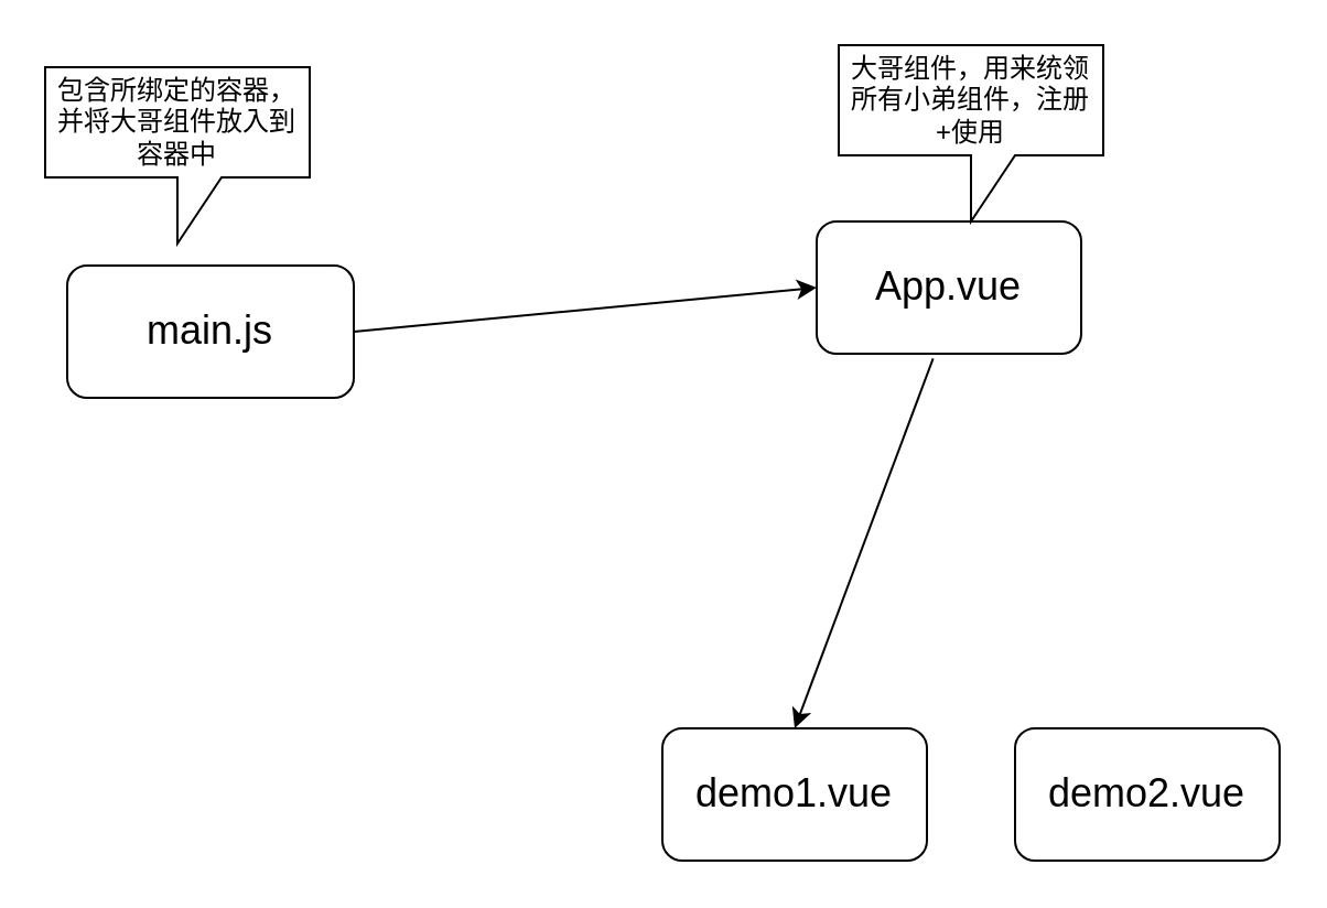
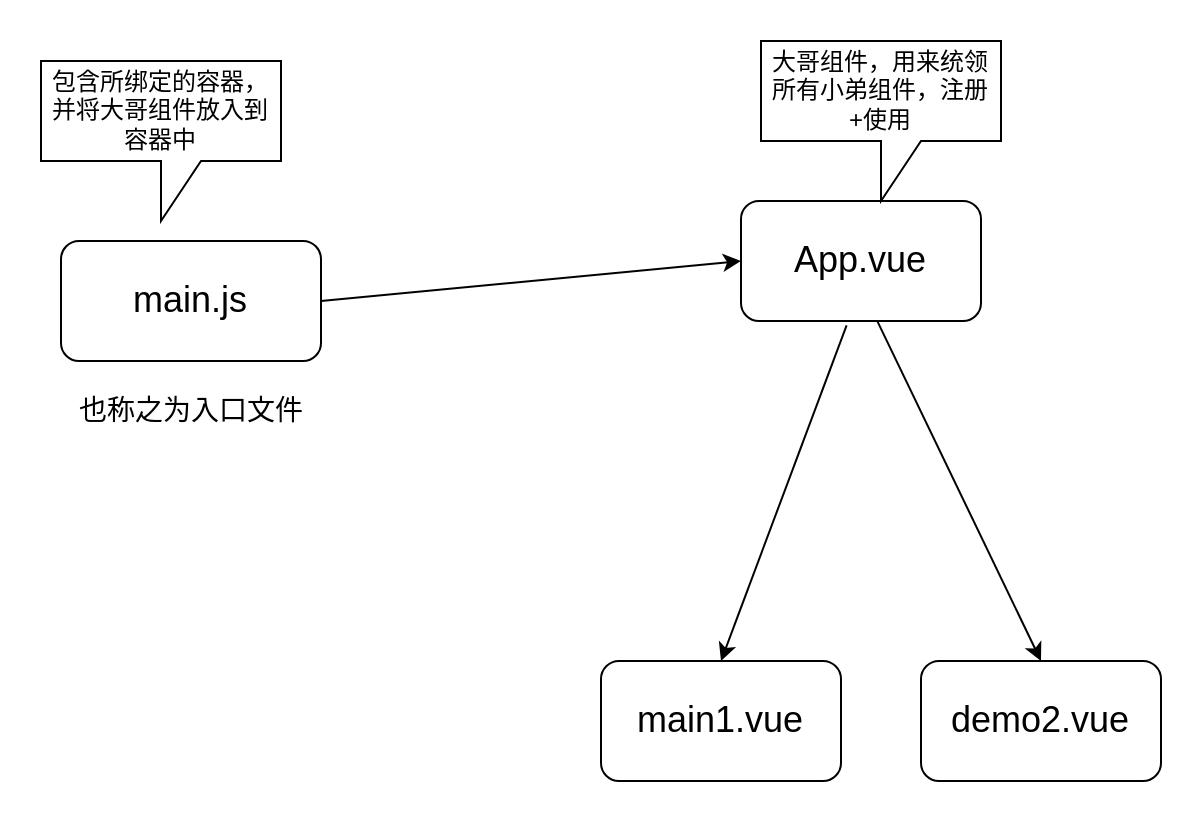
  <mxCell id="0" />
  <mxCell id="1" parent="0" />
  <mxCell id="2" value="&lt;font style=&quot;font-size: 18px;&quot;&gt;main.js&lt;/font&gt;" style="rounded=1;whiteSpace=wrap;html=1;" vertex="1" parent="1"><mxGeometry x="30" y="120" width="130" height="60" as="geometry" /></mxCell>
  <mxCell id="3" value="&lt;font style=&quot;font-size: 18px;&quot;&gt;App.vue&lt;/font&gt;" style="rounded=1;whiteSpace=wrap;html=1;" vertex="1" parent="1"><mxGeometry x="370" y="100" width="120" height="60" as="geometry" /></mxCell>
  <mxCell id="4" value="&lt;font style=&quot;font-size: 18px;&quot;&gt;demo2.vue&lt;/font&gt;" style="rounded=1;whiteSpace=wrap;html=1;" vertex="1" parent="1"><mxGeometry x="460" y="330" width="120" height="60" as="geometry" /></mxCell>
- <mxCell id="5" value="&lt;font style=&quot;font-size: 18px;&quot;&gt;demo1.vue&lt;/font&gt;" style="rounded=1;whiteSpace=wrap;html=1;" vertex="1" parent="1"><mxGeometry x="300" y="330" width="120" height="60" as="geometry" /></mxCell>
+ <mxCell id="5" value="&lt;font style=&quot;font-size: 18px;&quot;&gt;main1.vue&lt;/font&gt;" style="rounded=1;whiteSpace=wrap;html=1;" vertex="1" parent="1"><mxGeometry x="300" y="330" width="120" height="60" as="geometry" /></mxCell>
  <mxCell id="6" value="包含所绑定的容器，并将大哥组件放入到容器中" style="shape=callout;whiteSpace=wrap;html=1;perimeter=calloutPerimeter;" vertex="1" parent="1"><mxGeometry x="20" y="30" width="120" height="80" as="geometry" /></mxCell>
  <mxCell id="7" value="大哥组件，用来统领所有小弟组件，注册+使用" style="shape=callout;whiteSpace=wrap;html=1;perimeter=calloutPerimeter;" vertex="1" parent="1"><mxGeometry x="380" y="20" width="120" height="80" as="geometry" /></mxCell>
  <mxCell id="8" value="" style="endArrow=classic;html=1;rounded=0;exitX=1;exitY=0.5;exitDx=0;exitDy=0;entryX=0;entryY=0.5;entryDx=0;entryDy=0;" edge="1" parent="1" source="2" target="3"><mxGeometry width="50" height="50" relative="1" as="geometry"><mxPoint x="240" y="190" as="sourcePoint" /><mxPoint x="290" y="140" as="targetPoint" /></mxGeometry></mxCell>
  <mxCell id="9" value="" style="endArrow=classic;html=1;rounded=0;exitX=0.44;exitY=1.037;exitDx=0;exitDy=0;exitPerimeter=0;entryX=0.5;entryY=0;entryDx=0;entryDy=0;" edge="1" parent="1" source="3" target="5"><mxGeometry width="50" height="50" relative="1" as="geometry"><mxPoint x="320" y="290" as="sourcePoint" /><mxPoint x="370" y="240" as="targetPoint" /></mxGeometry></mxCell>
+ <mxCell id="10" value="" style="endArrow=classic;html=1;rounded=0;exitX=0.567;exitY=0.997;exitDx=0;exitDy=0;exitPerimeter=0;entryX=0.5;entryY=0;entryDx=0;entryDy=0;" edge="1" parent="1" source="3" target="4"><mxGeometry width="50" height="50" relative="1" as="geometry"><mxPoint x="530" y="240" as="sourcePoint" /><mxPoint x="580" y="190" as="targetPoint" /></mxGeometry></mxCell>
+ <mxCell id="11" value="&lt;font style=&quot;font-size: 14px;&quot;&gt;也称之为入口文件&lt;/font&gt;" style="text;html=1;align=center;verticalAlign=middle;resizable=0;points=[];autosize=1;strokeColor=none;fillColor=none;" vertex="1" parent="1"><mxGeometry x="25" y="190" width="140" height="30" as="geometry" /></mxCell>
